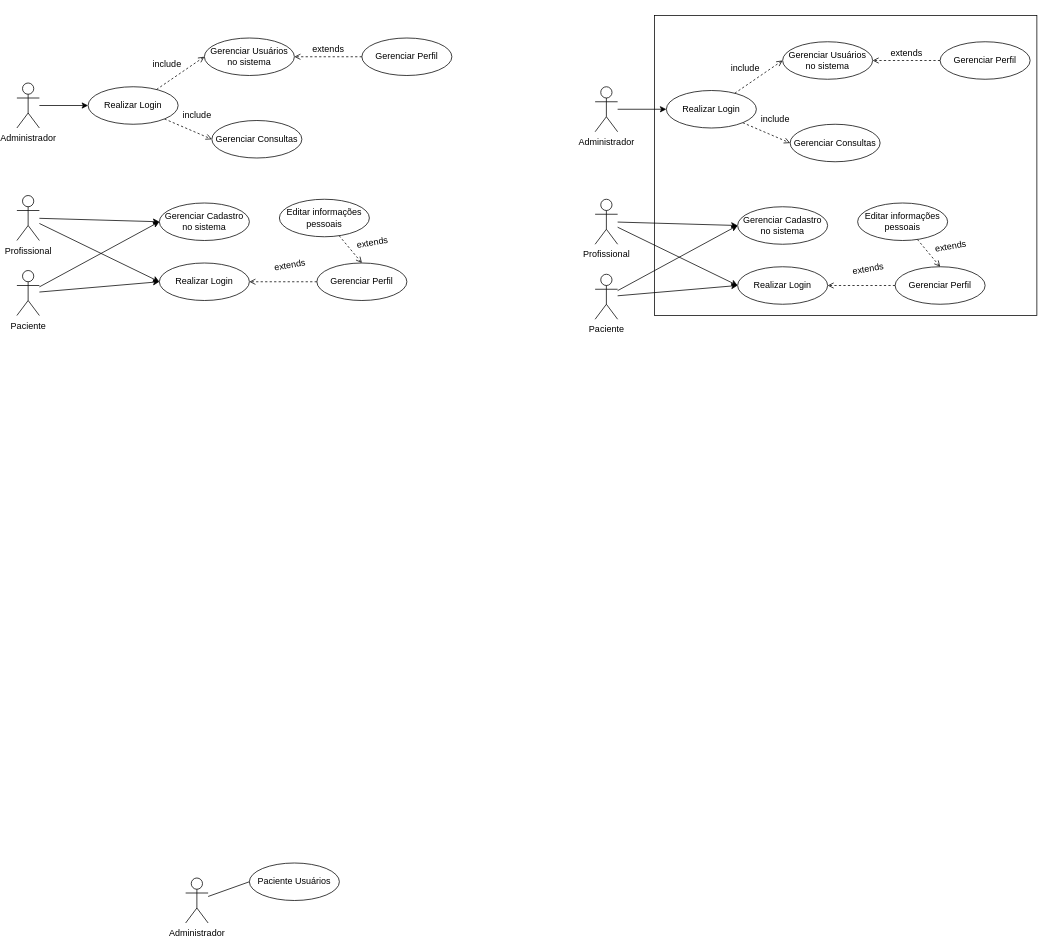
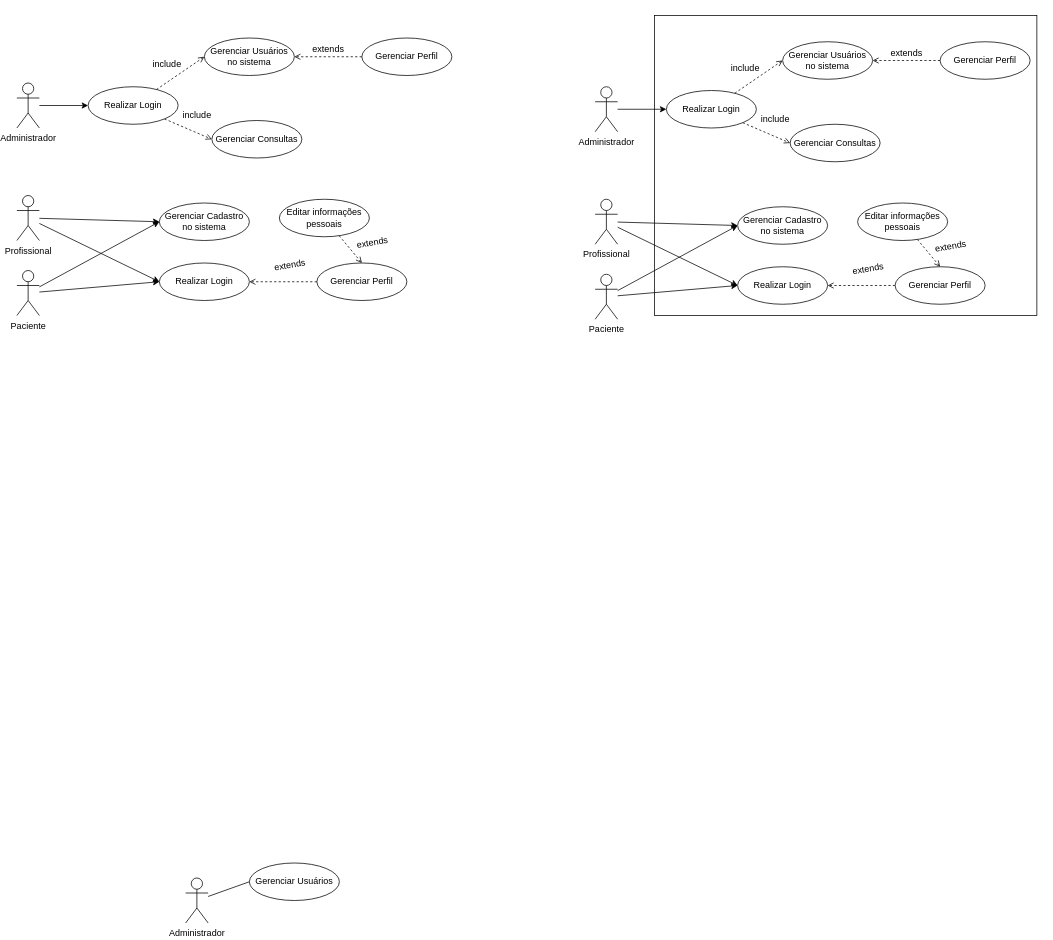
  <mxCell id="0" />
  <mxCell id="1" parent="0" />
  <mxCell id="2" style="rounded=0;orthogonalLoop=1;jettySize=auto;html=1;entryX=0;entryY=0.5;entryDx=0;entryDy=0;endArrow=classic;endFill=1;startFill=0;" parent="1" source="4" target="10" edge="1"><mxGeometry relative="1" as="geometry" /></mxCell>
  <mxCell id="3" style="rounded=0;orthogonalLoop=1;jettySize=auto;html=1;entryX=0;entryY=0.5;entryDx=0;entryDy=0;" parent="1" source="4" target="11" edge="1"><mxGeometry relative="1" as="geometry" /></mxCell>
  <mxCell id="4" value="Paciente" style="shape=umlActor;verticalLabelPosition=bottom;verticalAlign=top;html=1;outlineConnect=0;" parent="1" vertex="1"><mxGeometry x="20" y="360" width="30" height="60" as="geometry" /></mxCell>
  <mxCell id="5" style="rounded=0;orthogonalLoop=1;jettySize=auto;html=1;entryX=0;entryY=0.5;entryDx=0;entryDy=0;" parent="1" source="7" target="10" edge="1"><mxGeometry relative="1" as="geometry" /></mxCell>
  <mxCell id="6" style="rounded=0;orthogonalLoop=1;jettySize=auto;html=1;entryX=0;entryY=0.5;entryDx=0;entryDy=0;" parent="1" source="7" target="11" edge="1"><mxGeometry relative="1" as="geometry" /></mxCell>
  <mxCell id="7" value="Profissional" style="shape=umlActor;verticalLabelPosition=bottom;verticalAlign=top;html=1;outlineConnect=0;" parent="1" vertex="1"><mxGeometry x="20" y="260" width="30" height="60" as="geometry" /></mxCell>
  <mxCell id="8" style="rounded=0;orthogonalLoop=1;jettySize=auto;html=1;entryX=0;entryY=0.5;entryDx=0;entryDy=0;endArrow=none;startFill=0;" parent="1" source="9" target="14" edge="1"><mxGeometry relative="1" as="geometry" /></mxCell>
  <mxCell id="9" value="Administrador" style="shape=umlActor;verticalLabelPosition=bottom;verticalAlign=top;html=1;outlineConnect=0;" parent="1" vertex="1"><mxGeometry x="245" y="1170" width="30" height="60" as="geometry" /></mxCell>
  <mxCell id="10" value="Gerenciar Cadastro no sistema" style="ellipse;whiteSpace=wrap;html=1;" parent="1" vertex="1"><mxGeometry x="210" y="270" width="120" height="50" as="geometry" /></mxCell>
  <mxCell id="11" value="Realizar Login" style="ellipse;whiteSpace=wrap;html=1;" parent="1" vertex="1"><mxGeometry x="210" y="350" width="120" height="50" as="geometry" /></mxCell>
  <mxCell id="12" style="rounded=0;orthogonalLoop=1;jettySize=auto;html=1;entryX=1;entryY=0.5;entryDx=0;entryDy=0;dashed=1;endArrow=open;endFill=0;" parent="1" source="13" target="11" edge="1"><mxGeometry relative="1" as="geometry" /></mxCell>
  <mxCell id="13" value="Gerenciar Perfil" style="ellipse;whiteSpace=wrap;html=1;" parent="1" vertex="1"><mxGeometry x="420" y="350" width="120" height="50" as="geometry" /></mxCell>
- <mxCell id="14" value="Paciente Usuários" style="ellipse;whiteSpace=wrap;html=1;" parent="1" vertex="1"><mxGeometry x="330" y="1150" width="120" height="50" as="geometry" /></mxCell>
+ <mxCell id="14" value="Gerenciar Usuários" style="ellipse;whiteSpace=wrap;html=1;" parent="1" vertex="1"><mxGeometry x="330" y="1150" width="120" height="50" as="geometry" /></mxCell>
  <mxCell id="15" value="extends&lt;div&gt;&lt;br&gt;&lt;/div&gt;" style="text;html=1;align=center;verticalAlign=middle;resizable=0;points=[];autosize=1;strokeColor=none;fillColor=none;rotation=-10;" parent="1" vertex="1"><mxGeometry x="350" y="340" width="70" height="40" as="geometry" /></mxCell>
  <mxCell id="16" style="rounded=0;orthogonalLoop=1;jettySize=auto;html=1;entryX=0.5;entryY=0;entryDx=0;entryDy=0;dashed=1;endArrow=open;endFill=0;" parent="1" source="17" target="13" edge="1"><mxGeometry relative="1" as="geometry" /></mxCell>
  <mxCell id="17" value="Editar informações pessoais" style="ellipse;whiteSpace=wrap;html=1;" parent="1" vertex="1"><mxGeometry x="370" y="265" width="120" height="50" as="geometry" /></mxCell>
  <mxCell id="18" value="extends&lt;div&gt;&lt;br&gt;&lt;/div&gt;" style="text;html=1;align=center;verticalAlign=middle;resizable=0;points=[];autosize=1;strokeColor=none;fillColor=none;rotation=-10;" parent="1" vertex="1"><mxGeometry x="460" y="310" width="70" height="40" as="geometry" /></mxCell>
  <mxCell id="19" style="rounded=0;orthogonalLoop=1;jettySize=auto;html=1;entryX=0;entryY=0.5;entryDx=0;entryDy=0;" parent="1" source="20" target="26" edge="1"><mxGeometry relative="1" as="geometry" /></mxCell>
  <mxCell id="20" value="Administrador" style="shape=umlActor;verticalLabelPosition=bottom;verticalAlign=top;html=1;outlineConnect=0;" parent="1" vertex="1"><mxGeometry x="20" y="110" width="30" height="60" as="geometry" /></mxCell>
  <mxCell id="21" value="Gerenciar Usuários no sistema" style="ellipse;whiteSpace=wrap;html=1;" parent="1" vertex="1"><mxGeometry x="270" y="50" width="120" height="50" as="geometry" /></mxCell>
  <mxCell id="22" value="Gerenciar Consultas" style="ellipse;whiteSpace=wrap;html=1;" parent="1" vertex="1"><mxGeometry x="280" y="160" width="120" height="50" as="geometry" /></mxCell>
  <mxCell id="23" value="" style="rounded=0;whiteSpace=wrap;html=1;" vertex="1" parent="1"><mxGeometry x="870" y="20" width="510" height="400" as="geometry" /></mxCell>
  <mxCell id="24" style="rounded=0;orthogonalLoop=1;jettySize=auto;html=1;entryX=0;entryY=0.5;entryDx=0;entryDy=0;dashed=1;endArrow=open;endFill=0;" parent="1" source="26" target="21" edge="1"><mxGeometry relative="1" as="geometry" /></mxCell>
  <mxCell id="25" style="rounded=0;orthogonalLoop=1;jettySize=auto;html=1;entryX=0;entryY=0.5;entryDx=0;entryDy=0;dashed=1;endArrow=open;endFill=0;" parent="1" source="26" target="22" edge="1"><mxGeometry relative="1" as="geometry" /></mxCell>
  <mxCell id="26" value="Realizar Login" style="ellipse;whiteSpace=wrap;html=1;" parent="1" vertex="1"><mxGeometry x="115" y="115" width="120" height="50" as="geometry" /></mxCell>
  <mxCell id="27" value="include" style="text;html=1;align=center;verticalAlign=middle;resizable=0;points=[];autosize=1;strokeColor=none;fillColor=none;" parent="1" vertex="1"><mxGeometry x="190" y="70" width="60" height="30" as="geometry" /></mxCell>
  <mxCell id="28" value="include" style="text;html=1;align=center;verticalAlign=middle;resizable=0;points=[];autosize=1;strokeColor=none;fillColor=none;" parent="1" vertex="1"><mxGeometry x="230" y="138" width="60" height="30" as="geometry" /></mxCell>
  <mxCell id="29" style="edgeStyle=orthogonalEdgeStyle;rounded=0;orthogonalLoop=1;jettySize=auto;html=1;dashed=1;endArrow=open;endFill=0;" parent="1" source="30" target="21" edge="1"><mxGeometry relative="1" as="geometry" /></mxCell>
  <mxCell id="30" value="Gerenciar Perfil" style="ellipse;whiteSpace=wrap;html=1;" parent="1" vertex="1"><mxGeometry x="480" y="50" width="120" height="50" as="geometry" /></mxCell>
  <mxCell id="31" value="extends" style="text;html=1;align=center;verticalAlign=middle;resizable=0;points=[];autosize=1;strokeColor=none;fillColor=none;" parent="1" vertex="1"><mxGeometry x="400" y="50" width="70" height="30" as="geometry" /></mxCell>
  <mxCell id="32" style="rounded=0;orthogonalLoop=1;jettySize=auto;html=1;entryX=0;entryY=0.5;entryDx=0;entryDy=0;endArrow=classic;endFill=1;startFill=0;" edge="1" parent="1" source="34" target="38"><mxGeometry relative="1" as="geometry" /></mxCell>
  <mxCell id="33" style="rounded=0;orthogonalLoop=1;jettySize=auto;html=1;entryX=0;entryY=0.5;entryDx=0;entryDy=0;" edge="1" parent="1" source="34" target="39"><mxGeometry relative="1" as="geometry" /></mxCell>
  <mxCell id="34" value="Paciente" style="shape=umlActor;verticalLabelPosition=bottom;verticalAlign=top;html=1;outlineConnect=0;" vertex="1" parent="1"><mxGeometry x="791" y="365" width="30" height="60" as="geometry" /></mxCell>
  <mxCell id="35" style="rounded=0;orthogonalLoop=1;jettySize=auto;html=1;entryX=0;entryY=0.5;entryDx=0;entryDy=0;" edge="1" parent="1" source="37" target="38"><mxGeometry relative="1" as="geometry" /></mxCell>
  <mxCell id="36" style="rounded=0;orthogonalLoop=1;jettySize=auto;html=1;entryX=0;entryY=0.5;entryDx=0;entryDy=0;" edge="1" parent="1" source="37" target="39"><mxGeometry relative="1" as="geometry" /></mxCell>
  <mxCell id="37" value="Profissional" style="shape=umlActor;verticalLabelPosition=bottom;verticalAlign=top;html=1;outlineConnect=0;" vertex="1" parent="1"><mxGeometry x="791" y="265" width="30" height="60" as="geometry" /></mxCell>
  <mxCell id="38" value="Gerenciar Cadastro no sistema" style="ellipse;whiteSpace=wrap;html=1;" vertex="1" parent="1"><mxGeometry x="981" y="275" width="120" height="50" as="geometry" /></mxCell>
  <mxCell id="39" value="Realizar Login" style="ellipse;whiteSpace=wrap;html=1;" vertex="1" parent="1"><mxGeometry x="981" y="355" width="120" height="50" as="geometry" /></mxCell>
  <mxCell id="40" style="rounded=0;orthogonalLoop=1;jettySize=auto;html=1;entryX=1;entryY=0.5;entryDx=0;entryDy=0;dashed=1;endArrow=open;endFill=0;" edge="1" parent="1" source="41" target="39"><mxGeometry relative="1" as="geometry" /></mxCell>
  <mxCell id="41" value="Gerenciar Perfil" style="ellipse;whiteSpace=wrap;html=1;" vertex="1" parent="1"><mxGeometry x="1191" y="355" width="120" height="50" as="geometry" /></mxCell>
  <mxCell id="42" value="extends&lt;div&gt;&lt;br&gt;&lt;/div&gt;" style="text;html=1;align=center;verticalAlign=middle;resizable=0;points=[];autosize=1;strokeColor=none;fillColor=none;rotation=-10;" vertex="1" parent="1"><mxGeometry x="1121" y="345" width="70" height="40" as="geometry" /></mxCell>
  <mxCell id="43" style="rounded=0;orthogonalLoop=1;jettySize=auto;html=1;entryX=0.5;entryY=0;entryDx=0;entryDy=0;dashed=1;endArrow=open;endFill=0;" edge="1" parent="1" source="44" target="41"><mxGeometry relative="1" as="geometry" /></mxCell>
  <mxCell id="44" value="Editar informações pessoais" style="ellipse;whiteSpace=wrap;html=1;" vertex="1" parent="1"><mxGeometry x="1141" y="270" width="120" height="50" as="geometry" /></mxCell>
  <mxCell id="45" value="extends&lt;div&gt;&lt;br&gt;&lt;/div&gt;" style="text;html=1;align=center;verticalAlign=middle;resizable=0;points=[];autosize=1;strokeColor=none;fillColor=none;rotation=-10;" vertex="1" parent="1"><mxGeometry x="1231" y="315" width="70" height="40" as="geometry" /></mxCell>
  <mxCell id="46" style="rounded=0;orthogonalLoop=1;jettySize=auto;html=1;entryX=0;entryY=0.5;entryDx=0;entryDy=0;" edge="1" parent="1" source="47" target="52"><mxGeometry relative="1" as="geometry" /></mxCell>
  <mxCell id="47" value="Administrador" style="shape=umlActor;verticalLabelPosition=bottom;verticalAlign=top;html=1;outlineConnect=0;" vertex="1" parent="1"><mxGeometry x="791" y="115" width="30" height="60" as="geometry" /></mxCell>
  <mxCell id="48" value="Gerenciar Usuários no sistema" style="ellipse;whiteSpace=wrap;html=1;" vertex="1" parent="1"><mxGeometry x="1041" y="55" width="120" height="50" as="geometry" /></mxCell>
  <mxCell id="49" value="Gerenciar Consultas" style="ellipse;whiteSpace=wrap;html=1;" vertex="1" parent="1"><mxGeometry x="1051" y="165" width="120" height="50" as="geometry" /></mxCell>
  <mxCell id="50" style="rounded=0;orthogonalLoop=1;jettySize=auto;html=1;entryX=0;entryY=0.5;entryDx=0;entryDy=0;dashed=1;endArrow=open;endFill=0;" edge="1" parent="1" source="52" target="48"><mxGeometry relative="1" as="geometry" /></mxCell>
  <mxCell id="51" style="rounded=0;orthogonalLoop=1;jettySize=auto;html=1;entryX=0;entryY=0.5;entryDx=0;entryDy=0;dashed=1;endArrow=open;endFill=0;" edge="1" parent="1" source="52" target="49"><mxGeometry relative="1" as="geometry" /></mxCell>
  <mxCell id="52" value="Realizar Login" style="ellipse;whiteSpace=wrap;html=1;" vertex="1" parent="1"><mxGeometry x="886" y="120" width="120" height="50" as="geometry" /></mxCell>
  <mxCell id="53" value="include" style="text;html=1;align=center;verticalAlign=middle;resizable=0;points=[];autosize=1;strokeColor=none;fillColor=none;" vertex="1" parent="1"><mxGeometry x="961" y="75" width="60" height="30" as="geometry" /></mxCell>
  <mxCell id="54" value="include" style="text;html=1;align=center;verticalAlign=middle;resizable=0;points=[];autosize=1;strokeColor=none;fillColor=none;" vertex="1" parent="1"><mxGeometry x="1001" y="143" width="60" height="30" as="geometry" /></mxCell>
  <mxCell id="55" style="edgeStyle=orthogonalEdgeStyle;rounded=0;orthogonalLoop=1;jettySize=auto;html=1;dashed=1;endArrow=open;endFill=0;" edge="1" parent="1" source="56" target="48"><mxGeometry relative="1" as="geometry" /></mxCell>
  <mxCell id="56" value="Gerenciar Perfil" style="ellipse;whiteSpace=wrap;html=1;" vertex="1" parent="1"><mxGeometry x="1251" y="55" width="120" height="50" as="geometry" /></mxCell>
  <mxCell id="57" value="extends" style="text;html=1;align=center;verticalAlign=middle;resizable=0;points=[];autosize=1;strokeColor=none;fillColor=none;" vertex="1" parent="1"><mxGeometry x="1171" y="55" width="70" height="30" as="geometry" /></mxCell>
